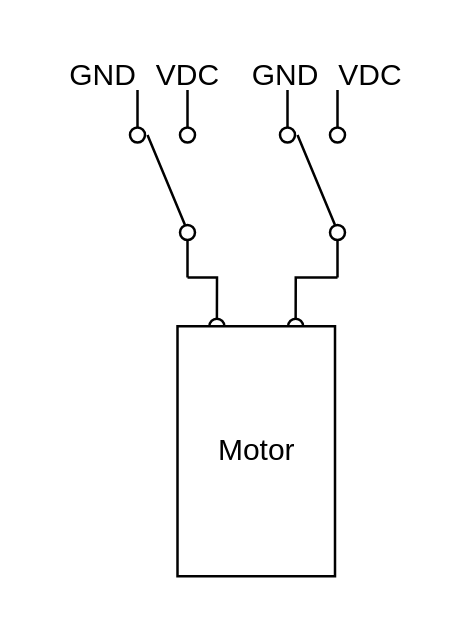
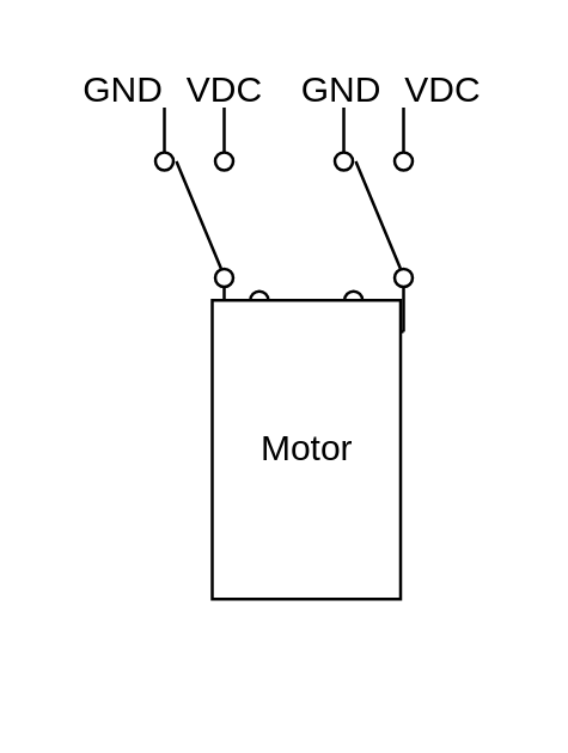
  <mxCell id="0" />
  <mxCell id="1" parent="0" />
  <mxCell id="2" style="edgeStyle=orthogonalEdgeStyle;rounded=0;orthogonalLoop=1;jettySize=auto;html=1;exitX=0;exitY=0.885;exitDx=0;exitDy=0;exitPerimeter=0;entryX=0.25;entryY=0;entryDx=0;entryDy=0;endArrow=oval;endFill=0;" edge="1" parent="1" source="3" target="6"><mxGeometry relative="1" as="geometry" /></mxCell>
  <mxCell id="3" value="" style="pointerEvents=1;verticalLabelPosition=bottom;shadow=0;dashed=0;align=center;fillColor=#ffffff;html=1;verticalAlign=top;strokeWidth=1;shape=mxgraph.electrical.electro-mechanical.2-way_switch;rotation=-90;" vertex="1" parent="1"><mxGeometry x="27" y="60" width="75" height="26" as="geometry" /></mxCell>
  <mxCell id="4" style="edgeStyle=orthogonalEdgeStyle;rounded=0;orthogonalLoop=1;jettySize=auto;html=1;exitX=0;exitY=0.885;exitDx=0;exitDy=0;exitPerimeter=0;entryX=0.75;entryY=0;entryDx=0;entryDy=0;endArrow=oval;endFill=0;" edge="1" parent="1" source="5" target="6"><mxGeometry relative="1" as="geometry" /></mxCell>
  <mxCell id="5" value="" style="pointerEvents=1;verticalLabelPosition=bottom;shadow=0;dashed=0;align=center;fillColor=#ffffff;html=1;verticalAlign=top;strokeWidth=1;shape=mxgraph.electrical.electro-mechanical.2-way_switch;rotation=-90;" vertex="1" parent="1"><mxGeometry x="87" y="60" width="75" height="26" as="geometry" /></mxCell>
- <mxCell id="6" value="Motor" style="rounded=0;whiteSpace=wrap;html=1;" vertex="1" parent="1"><mxGeometry x="70.5" y="130" width="63" height="100" as="geometry" /></mxCell>
+ <mxCell id="6" value="Motor" style="rounded=0;whiteSpace=wrap;html=1;" vertex="1" parent="1"><mxGeometry x="70.5" y="100" width="63" height="100" as="geometry" /></mxCell>
  <mxCell id="7" value="GND" style="text;html=1;strokeColor=none;fillColor=none;align=center;verticalAlign=middle;whiteSpace=wrap;rounded=0;" vertex="1" parent="1"><mxGeometry x="20.5" y="20" width="40" height="20" as="geometry" /></mxCell>
  <mxCell id="8" value="GND" style="text;html=1;strokeColor=none;fillColor=none;align=center;verticalAlign=middle;whiteSpace=wrap;rounded=0;" vertex="1" parent="1"><mxGeometry x="93.5" y="20" width="40" height="20" as="geometry" /></mxCell>
  <mxCell id="9" value="VDC" style="text;html=1;strokeColor=none;fillColor=none;align=center;verticalAlign=middle;whiteSpace=wrap;rounded=0;" vertex="1" parent="1"><mxGeometry x="55" y="20" width="40" height="20" as="geometry" /></mxCell>
  <mxCell id="10" value="VDC" style="text;html=1;strokeColor=none;fillColor=none;align=center;verticalAlign=middle;whiteSpace=wrap;rounded=0;" vertex="1" parent="1"><mxGeometry x="127.5" y="20" width="40" height="20" as="geometry" /></mxCell>
